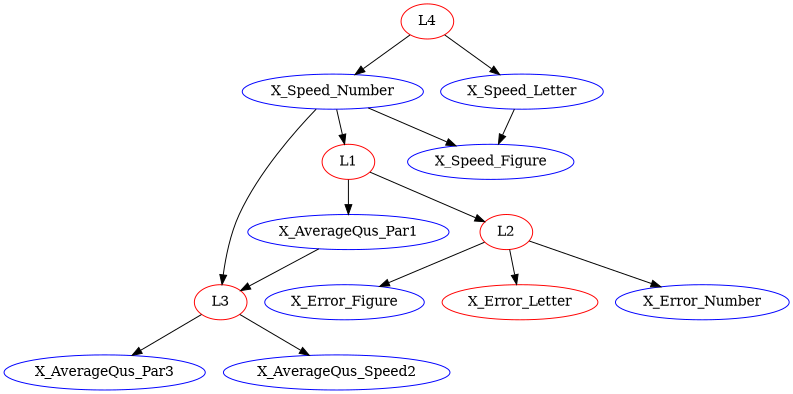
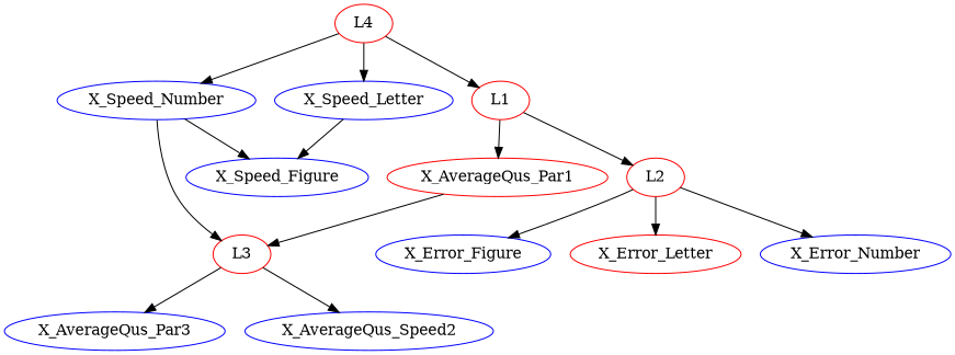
  digraph {
    node [color=blue]
    edge [color=black]
-   X_AverageQus_Par1
+   X_AverageQus_Par1 [color=red]
    X_AverageQus_Par3
    L3 [color=red]
    n4 [label=X_AverageQus_Speed2]
    L4 [color=red]
    X_Speed_Number
    X_Speed_Letter
    L1 [color=red]
    L2 [color=red]
    X_Error_Figure
    X_Error_Letter [color=red]
    X_Error_Number
    X_Speed_Figure
    subgraph sub_1 {
    }
    subgraph sub_2 {
      X_AverageQus_Par1
      X_AverageQus_Par3
      L3
      n4
      L4
      X_Speed_Number
      X_Speed_Letter
      L1
      L2
      X_Error_Figure
      X_Error_Letter
      X_Error_Number
      X_Speed_Figure
    }
    X_AverageQus_Par1 -> L3
    L3 -> X_AverageQus_Par3
    L3 -> n4
    L4 -> X_Speed_Number
    L4 -> X_Speed_Letter
-   X_Speed_Number -> L1
+   L4 -> L1
    X_Speed_Number -> L3
    X_Speed_Number -> X_Speed_Figure
    X_Speed_Letter -> X_Speed_Figure
    L1 -> X_AverageQus_Par1
    L1 -> L2
    L2 -> X_Error_Figure
    L2 -> X_Error_Letter
    L2 -> X_Error_Number
  }
